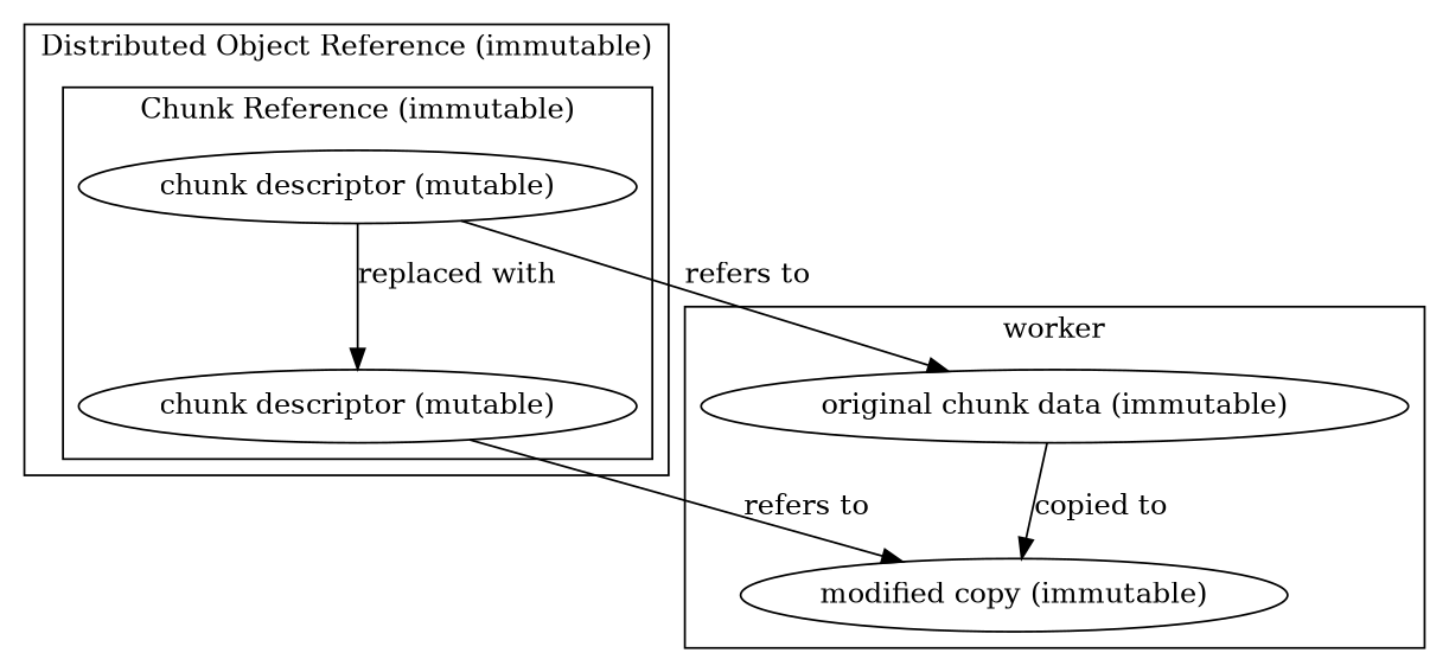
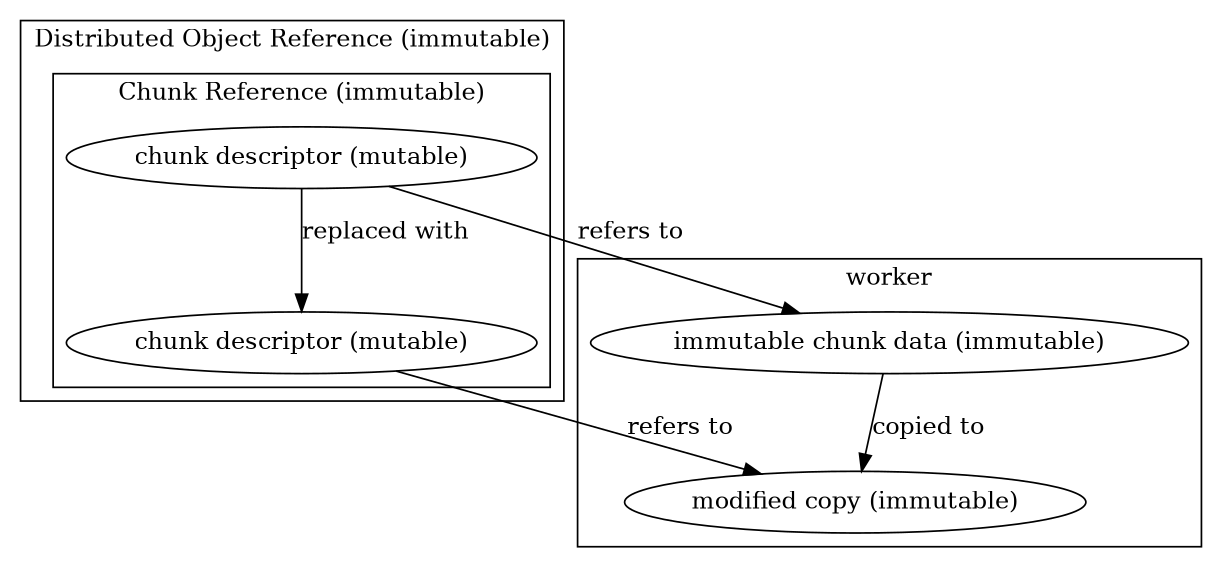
  digraph {
    fontname="DejaVu Serif"
    node [fontname="DejaVu Serif"]
    edge [fontname="DejaVu Serif"]
    n1 [label="chunk descriptor (mutable)"]
    n2 [label="chunk descriptor (mutable)"]
-   n3 [label="original chunk data (immutable)"]
+   n3 [label="immutable chunk data (immutable)"]
    n4 [label="modified copy (immutable)"]
    subgraph cluster_1 {
      label="Distributed Object Reference (immutable)"
      subgraph cluster_2 {
        label="Chunk Reference (immutable)"
        n1
        n2
      }
    }
    subgraph cluster_3 {
      fillcolor=5
      label=worker
      n3
      n4
    }
    n1 -> n2 [label="replaced with"]
    n1 -> n3 [label="refers to"]
    n2 -> n4 [label="refers to"]
    n3 -> n4 [label="copied to"]
  }
